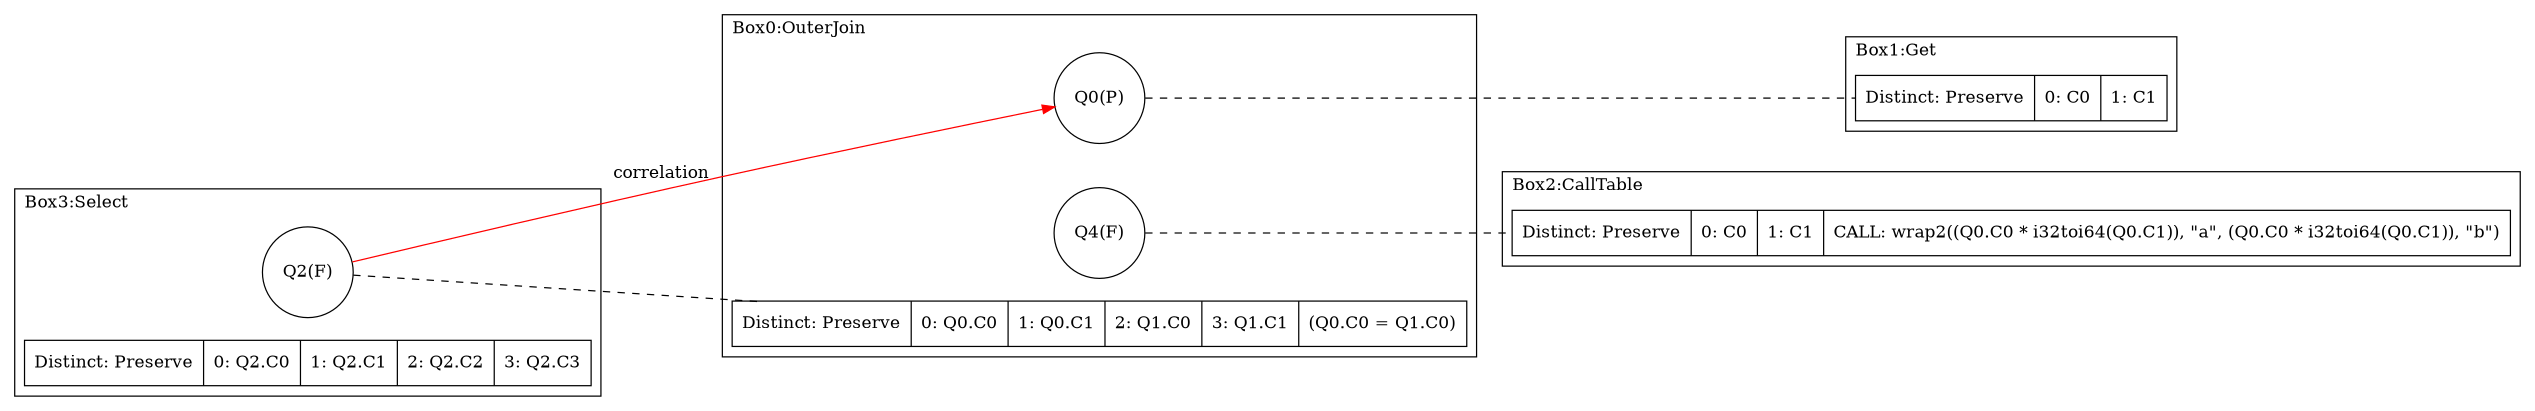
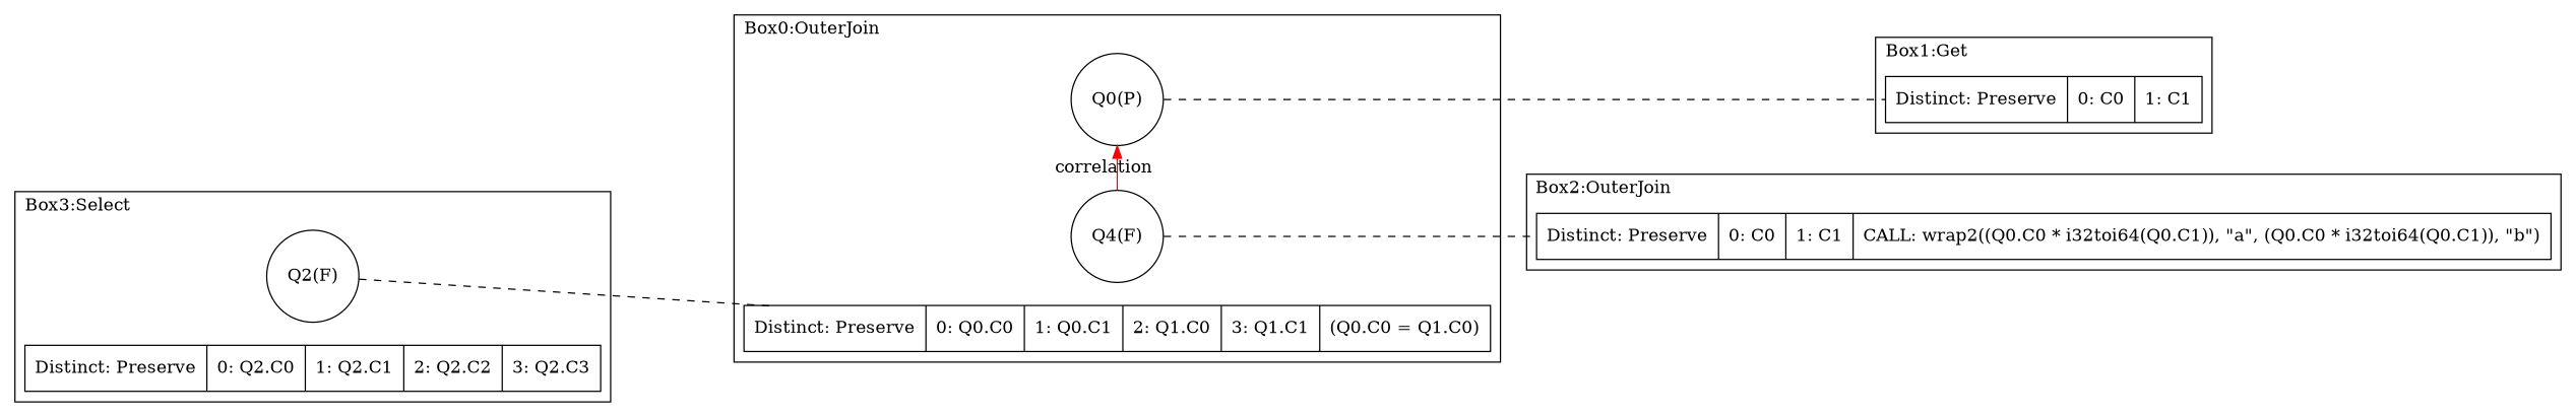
  digraph {
    compound=true
    labeljust=l
    rankdir=LR
    node [shape=record]
    edge [arrowhead=none style=dashed]
    n1 [label="Q2(F)" shape=circle]
    n2 [label="{ Distinct: Preserve| 0: Q2.C0| 1: Q2.C1| 2: Q2.C2| 3: Q2.C3 }"]
    n3 [label="Q0(P)" shape=circle]
    n4 [label="Q4(F)" shape=circle]
    n5 [label="{ Distinct: Preserve| 0: Q0.C0| 1: Q0.C1| 2: Q1.C0| 3: Q1.C1| (Q0.C0 = Q1.C0) }"]
    n6 [label="{ Distinct: Preserve| 0: C0| 1: C1 }"]
    n7 [label="{ Distinct: Preserve| 0: C0| 1: C1| CALL: wrap2((Q0.C0 * i32toi64(Q0.C1)), \"a\", (Q0.C0 * i32toi64(Q0.C1)), \"b\") }"]
    subgraph cluster_1 {
      label="Box3:Select"
      n2
      subgraph sub_2 {
        label="Box3:Select"
        rank=same
        n1
      }
    }
    subgraph cluster_3 {
      label="Box0:OuterJoin"
      n5
      subgraph sub_4 {
        label="Box0:OuterJoin"
        rank=same
        n3
        n4
      }
    }
    subgraph cluster_5 {
      label="Box1:Get"
      n6
      subgraph sub_6 {
        label="Box1:Get"
        rank=same
      }
    }
    subgraph cluster_7 {
-     label="Box2:CallTable"
+     label="Box2:OuterJoin"
      n7
      subgraph sub_8 {
        label="Box2:CallTable"
        rank=same
      }
    }
    n1 -> n5
    n3 -> n6
-   n1 -> n3 [color=red label=correlation style=filled arrowhead=""]
+   n4 -> n3 [color=red label=correlation style=filled arrowhead=""]
    n4 -> n7
  }
